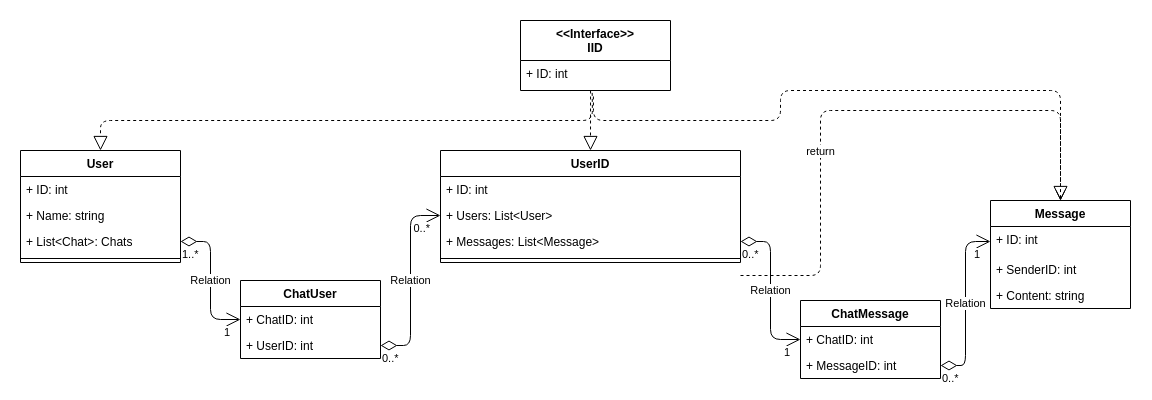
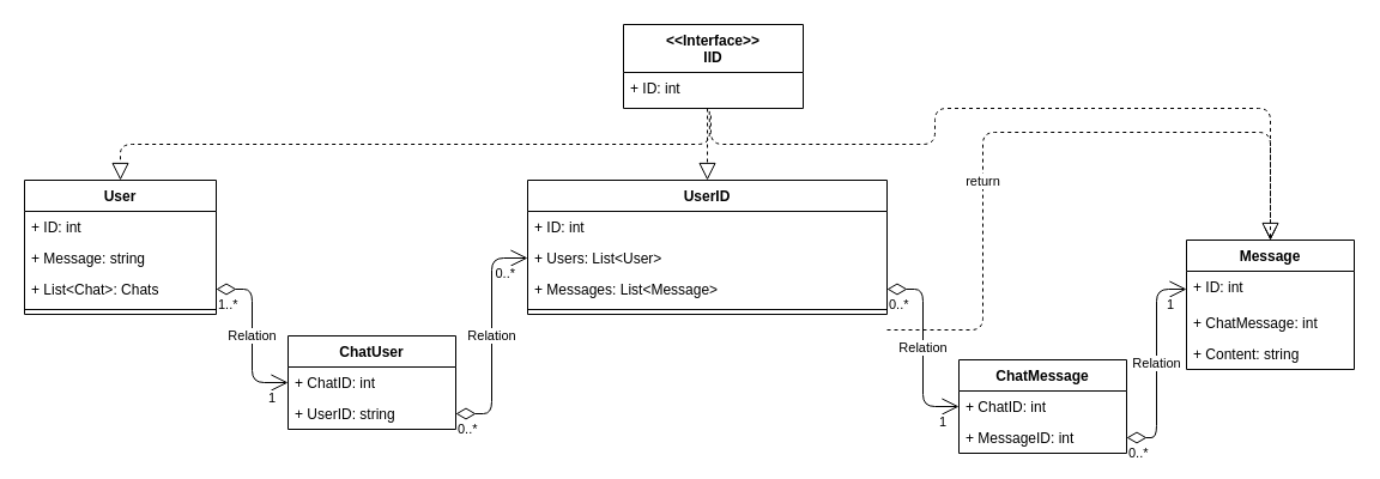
  <mxCell id="0" />
  <mxCell id="1" parent="0" />
  <mxCell id="2" value="User" style="swimlane;fontStyle=1;align=center;verticalAlign=top;childLayout=stackLayout;horizontal=1;startSize=26;horizontalStack=0;resizeParent=1;resizeParentMax=0;resizeLast=0;collapsible=1;marginBottom=0;" parent="1" vertex="1"><mxGeometry x="20" y="150" width="160" height="112" as="geometry" /></mxCell>
  <mxCell id="3" value="+ ID: int" style="text;strokeColor=none;fillColor=none;align=left;verticalAlign=top;spacingLeft=4;spacingRight=4;overflow=hidden;rotatable=0;points=[[0,0.5],[1,0.5]];portConstraint=eastwest;" parent="2" vertex="1"><mxGeometry y="26" width="160" height="26" as="geometry" /></mxCell>
- <mxCell id="4" value="+ Name: string" style="text;strokeColor=none;fillColor=none;align=left;verticalAlign=top;spacingLeft=4;spacingRight=4;overflow=hidden;rotatable=0;points=[[0,0.5],[1,0.5]];portConstraint=eastwest;" parent="2" vertex="1"><mxGeometry y="52" width="160" height="26" as="geometry" /></mxCell>
+ <mxCell id="4" value="+ Message: string" style="text;strokeColor=none;fillColor=none;align=left;verticalAlign=top;spacingLeft=4;spacingRight=4;overflow=hidden;rotatable=0;points=[[0,0.5],[1,0.5]];portConstraint=eastwest;" parent="2" vertex="1"><mxGeometry y="52" width="160" height="26" as="geometry" /></mxCell>
  <mxCell id="5" value="+ List&lt;Chat&gt;: Chats" style="text;strokeColor=none;fillColor=none;align=left;verticalAlign=top;spacingLeft=4;spacingRight=4;overflow=hidden;rotatable=0;points=[[0,0.5],[1,0.5]];portConstraint=eastwest;" parent="2" vertex="1"><mxGeometry y="78" width="160" height="26" as="geometry" /></mxCell>
  <mxCell id="6" value="" style="line;strokeWidth=1;fillColor=none;align=left;verticalAlign=middle;spacingTop=-1;spacingLeft=3;spacingRight=3;rotatable=0;labelPosition=right;points=[];portConstraint=eastwest;" parent="2" vertex="1"><mxGeometry y="104" width="160" height="8" as="geometry" /></mxCell>
  <mxCell id="7" value="UserID" style="swimlane;fontStyle=1;align=center;verticalAlign=top;childLayout=stackLayout;horizontal=1;startSize=26;horizontalStack=0;resizeParent=1;resizeParentMax=0;resizeLast=0;collapsible=1;marginBottom=0;" parent="1" vertex="1"><mxGeometry x="440" y="150" width="300" height="112" as="geometry" /></mxCell>
  <mxCell id="8" value="+ ID: int" style="text;strokeColor=none;fillColor=none;align=left;verticalAlign=top;spacingLeft=4;spacingRight=4;overflow=hidden;rotatable=0;points=[[0,0.5],[1,0.5]];portConstraint=eastwest;" parent="7" vertex="1"><mxGeometry y="26" width="300" height="26" as="geometry" /></mxCell>
  <mxCell id="9" value="+ Users: List&lt;User&gt;" style="text;strokeColor=none;fillColor=none;align=left;verticalAlign=top;spacingLeft=4;spacingRight=4;overflow=hidden;rotatable=0;points=[[0,0.5],[1,0.5]];portConstraint=eastwest;" parent="7" vertex="1"><mxGeometry y="52" width="300" height="26" as="geometry" /></mxCell>
  <mxCell id="10" value="+ Messages: List&lt;Message&gt;" style="text;strokeColor=none;fillColor=none;align=left;verticalAlign=top;spacingLeft=4;spacingRight=4;overflow=hidden;rotatable=0;points=[[0,0.5],[1,0.5]];portConstraint=eastwest;" parent="7" vertex="1"><mxGeometry y="78" width="300" height="26" as="geometry" /></mxCell>
  <mxCell id="11" value="" style="line;strokeWidth=1;fillColor=none;align=left;verticalAlign=middle;spacingTop=-1;spacingLeft=3;spacingRight=3;rotatable=0;labelPosition=right;points=[];portConstraint=eastwest;" parent="7" vertex="1"><mxGeometry y="104" width="300" height="8" as="geometry" /></mxCell>
  <mxCell id="12" value="ChatUser" style="swimlane;fontStyle=1;childLayout=stackLayout;horizontal=1;startSize=26;fillColor=none;horizontalStack=0;resizeParent=1;resizeParentMax=0;resizeLast=0;collapsible=1;marginBottom=0;" parent="1" vertex="1"><mxGeometry x="240" y="280" width="140" height="78" as="geometry" /></mxCell>
  <mxCell id="13" value="+ ChatID: int" style="text;strokeColor=none;fillColor=none;align=left;verticalAlign=top;spacingLeft=4;spacingRight=4;overflow=hidden;rotatable=0;points=[[0,0.5],[1,0.5]];portConstraint=eastwest;" parent="12" vertex="1"><mxGeometry y="26" width="140" height="26" as="geometry" /></mxCell>
- <mxCell id="14" value="+ UserID: int" style="text;strokeColor=none;fillColor=none;align=left;verticalAlign=top;spacingLeft=4;spacingRight=4;overflow=hidden;rotatable=0;points=[[0,0.5],[1,0.5]];portConstraint=eastwest;" parent="12" vertex="1"><mxGeometry y="52" width="140" height="26" as="geometry" /></mxCell>
+ <mxCell id="14" value="+ UserID: string" style="text;strokeColor=none;fillColor=none;align=left;verticalAlign=top;spacingLeft=4;spacingRight=4;overflow=hidden;rotatable=0;points=[[0,0.5],[1,0.5]];portConstraint=eastwest;" parent="12" vertex="1"><mxGeometry y="52" width="140" height="26" as="geometry" /></mxCell>
  <mxCell id="15" value="&lt;&lt;Interface&gt;&gt;&#10;IID" style="swimlane;fontStyle=1;childLayout=stackLayout;horizontal=1;startSize=40;fillColor=none;horizontalStack=0;resizeParent=1;resizeParentMax=0;resizeLast=0;collapsible=1;marginBottom=0;" parent="1" vertex="1"><mxGeometry x="520" y="20" width="150" height="70" as="geometry" /></mxCell>
  <mxCell id="16" value="+ ID: int" style="text;strokeColor=none;fillColor=none;align=left;verticalAlign=top;spacingLeft=4;spacingRight=4;overflow=hidden;rotatable=0;points=[[0,0.5],[1,0.5]];portConstraint=eastwest;" parent="15" vertex="1"><mxGeometry y="40" width="150" height="30" as="geometry" /></mxCell>
  <mxCell id="17" value="Message" style="swimlane;fontStyle=1;childLayout=stackLayout;horizontal=1;startSize=26;fillColor=none;horizontalStack=0;resizeParent=1;resizeParentMax=0;resizeLast=0;collapsible=1;marginBottom=0;" parent="1" vertex="1"><mxGeometry x="990" y="200" width="140" height="108" as="geometry" /></mxCell>
  <mxCell id="18" value="+ ID: int" style="text;strokeColor=none;fillColor=none;align=left;verticalAlign=top;spacingLeft=4;spacingRight=4;overflow=hidden;rotatable=0;points=[[0,0.5],[1,0.5]];portConstraint=eastwest;" parent="17" vertex="1"><mxGeometry y="26" width="140" height="30" as="geometry" /></mxCell>
- <mxCell id="19" value="+ SenderID: int" style="text;strokeColor=none;fillColor=none;align=left;verticalAlign=top;spacingLeft=4;spacingRight=4;overflow=hidden;rotatable=0;points=[[0,0.5],[1,0.5]];portConstraint=eastwest;" parent="17" vertex="1"><mxGeometry y="56" width="140" height="26" as="geometry" /></mxCell>
+ <mxCell id="19" value="+ ChatMessage: int" style="text;strokeColor=none;fillColor=none;align=left;verticalAlign=top;spacingLeft=4;spacingRight=4;overflow=hidden;rotatable=0;points=[[0,0.5],[1,0.5]];portConstraint=eastwest;" parent="17" vertex="1"><mxGeometry y="56" width="140" height="26" as="geometry" /></mxCell>
  <mxCell id="20" value="+ Content: string" style="text;strokeColor=none;fillColor=none;align=left;verticalAlign=top;spacingLeft=4;spacingRight=4;overflow=hidden;rotatable=0;points=[[0,0.5],[1,0.5]];portConstraint=eastwest;" parent="17" vertex="1"><mxGeometry y="82" width="140" height="26" as="geometry" /></mxCell>
  <mxCell id="21" value="ChatMessage" style="swimlane;fontStyle=1;childLayout=stackLayout;horizontal=1;startSize=26;fillColor=none;horizontalStack=0;resizeParent=1;resizeParentMax=0;resizeLast=0;collapsible=1;marginBottom=0;" parent="1" vertex="1"><mxGeometry x="800" y="300" width="140" height="78" as="geometry" /></mxCell>
  <mxCell id="22" value="+ ChatID: int" style="text;strokeColor=none;fillColor=none;align=left;verticalAlign=top;spacingLeft=4;spacingRight=4;overflow=hidden;rotatable=0;points=[[0,0.5],[1,0.5]];portConstraint=eastwest;" parent="21" vertex="1"><mxGeometry y="26" width="140" height="26" as="geometry" /></mxCell>
  <mxCell id="23" value="+ MessageID: int" style="text;strokeColor=none;fillColor=none;align=left;verticalAlign=top;spacingLeft=4;spacingRight=4;overflow=hidden;rotatable=0;points=[[0,0.5],[1,0.5]];portConstraint=eastwest;" parent="21" vertex="1"><mxGeometry y="52" width="140" height="26" as="geometry" /></mxCell>
  <mxCell id="24" value="return" style="html=1;verticalAlign=bottom;endArrow=open;dashed=1;endSize=8;exitX=1;exitY=0.5;exitDx=0;exitDy=0;entryX=0.5;entryY=0;entryDx=0;entryDy=0;" parent="1" target="17" edge="1"><mxGeometry x="-0.322" relative="1" as="geometry"><mxPoint x="740" y="275" as="sourcePoint" /><mxPoint x="610" y="410" as="targetPoint" /><Array as="points"><mxPoint x="820" y="275" /><mxPoint x="820" y="110" /><mxPoint x="1060" y="110" /></Array><mxPoint as="offset" /></mxGeometry></mxCell>
  <mxCell id="25" value="" style="endArrow=block;dashed=1;endFill=0;endSize=12;html=1;exitX=0.478;exitY=1.08;exitDx=0;exitDy=0;exitPerimeter=0;entryX=0.5;entryY=0;entryDx=0;entryDy=0;" parent="1" source="16" target="2" edge="1"><mxGeometry width="160" relative="1" as="geometry"><mxPoint x="570" y="410" as="sourcePoint" /><mxPoint x="730" y="410" as="targetPoint" /><Array as="points"><mxPoint x="592" y="120" /><mxPoint x="100" y="120" /></Array></mxGeometry></mxCell>
  <mxCell id="26" value="" style="endArrow=block;dashed=1;endFill=0;endSize=12;html=1;exitX=0.467;exitY=1;exitDx=0;exitDy=0;exitPerimeter=0;" parent="1" source="16" edge="1"><mxGeometry width="160" relative="1" as="geometry"><mxPoint x="601.7" y="102.4" as="sourcePoint" /><mxPoint x="590" y="150" as="targetPoint" /><Array as="points" /></mxGeometry></mxCell>
  <mxCell id="27" value="" style="endArrow=block;dashed=1;endFill=0;endSize=12;html=1;entryX=0.5;entryY=0;entryDx=0;entryDy=0;exitX=0.486;exitY=1.198;exitDx=0;exitDy=0;exitPerimeter=0;" parent="1" source="16" target="17" edge="1"><mxGeometry width="160" relative="1" as="geometry"><mxPoint x="430" y="100" as="sourcePoint" /><mxPoint x="120" y="170" as="targetPoint" /><Array as="points"><mxPoint x="593" y="120" /><mxPoint x="780" y="120" /><mxPoint x="780" y="90" /><mxPoint x="1060" y="90" /></Array></mxGeometry></mxCell>
  <mxCell id="28" value="Relation" style="endArrow=open;html=1;endSize=12;startArrow=diamondThin;startSize=14;startFill=0;edgeStyle=orthogonalEdgeStyle;exitX=1;exitY=0.5;exitDx=0;exitDy=0;entryX=0;entryY=0.5;entryDx=0;entryDy=0;" parent="1" source="5" target="13" edge="1"><mxGeometry relative="1" as="geometry"><mxPoint x="570" y="410" as="sourcePoint" /><mxPoint x="730" y="410" as="targetPoint" /></mxGeometry></mxCell>
  <mxCell id="29" value="1..*" style="edgeLabel;resizable=0;html=1;align=left;verticalAlign=top;" parent="28" connectable="0" vertex="1"><mxGeometry x="-1" relative="1" as="geometry" /></mxCell>
  <mxCell id="30" value="1" style="edgeLabel;resizable=0;html=1;align=right;verticalAlign=top;" parent="28" connectable="0" vertex="1"><mxGeometry x="1" relative="1" as="geometry"><mxPoint x="-9.53" as="offset" /></mxGeometry></mxCell>
  <mxCell id="31" value="Relation" style="endArrow=open;html=1;endSize=12;startArrow=diamondThin;startSize=14;startFill=0;edgeStyle=orthogonalEdgeStyle;exitX=1;exitY=0.5;exitDx=0;exitDy=0;entryX=0;entryY=0.5;entryDx=0;entryDy=0;" parent="1" source="14" target="9" edge="1"><mxGeometry relative="1" as="geometry"><mxPoint x="190" y="225" as="sourcePoint" /><mxPoint x="390" y="230" as="targetPoint" /><Array as="points"><mxPoint x="410" y="345" /><mxPoint x="410" y="215" /></Array></mxGeometry></mxCell>
  <mxCell id="32" value="0..*" style="edgeLabel;resizable=0;html=1;align=left;verticalAlign=top;" parent="31" connectable="0" vertex="1"><mxGeometry x="-1" relative="1" as="geometry" /></mxCell>
  <mxCell id="33" value="0..*" style="edgeLabel;resizable=0;html=1;align=right;verticalAlign=top;" parent="31" connectable="0" vertex="1"><mxGeometry x="1" relative="1" as="geometry"><mxPoint x="-9.53" as="offset" /></mxGeometry></mxCell>
  <mxCell id="34" value="Relation" style="endArrow=open;html=1;endSize=12;startArrow=diamondThin;startSize=14;startFill=0;edgeStyle=orthogonalEdgeStyle;exitX=1;exitY=0.5;exitDx=0;exitDy=0;entryX=0;entryY=0.5;entryDx=0;entryDy=0;" parent="1" source="10" target="22" edge="1"><mxGeometry relative="1" as="geometry"><mxPoint x="520" y="370" as="sourcePoint" /><mxPoint x="590" y="584" as="targetPoint" /></mxGeometry></mxCell>
  <mxCell id="35" value="0..*" style="edgeLabel;resizable=0;html=1;align=left;verticalAlign=top;" parent="34" connectable="0" vertex="1"><mxGeometry x="-1" relative="1" as="geometry" /></mxCell>
  <mxCell id="36" value="1" style="edgeLabel;resizable=0;html=1;align=right;verticalAlign=top;" parent="34" connectable="0" vertex="1"><mxGeometry x="1" relative="1" as="geometry"><mxPoint x="-9.53" as="offset" /></mxGeometry></mxCell>
  <mxCell id="37" value="Relation" style="endArrow=open;html=1;endSize=12;startArrow=diamondThin;startSize=14;startFill=0;edgeStyle=orthogonalEdgeStyle;exitX=1;exitY=0.5;exitDx=0;exitDy=0;entryX=0;entryY=0.5;entryDx=0;entryDy=0;" parent="1" source="23" target="18" edge="1"><mxGeometry relative="1" as="geometry"><mxPoint x="530" y="380" as="sourcePoint" /><mxPoint x="600" y="594" as="targetPoint" /></mxGeometry></mxCell>
  <mxCell id="38" value="0..*" style="edgeLabel;resizable=0;html=1;align=left;verticalAlign=top;" parent="37" connectable="0" vertex="1"><mxGeometry x="-1" relative="1" as="geometry" /></mxCell>
  <mxCell id="39" value="1" style="edgeLabel;resizable=0;html=1;align=right;verticalAlign=top;" parent="37" connectable="0" vertex="1"><mxGeometry x="1" relative="1" as="geometry"><mxPoint x="-9.53" as="offset" /></mxGeometry></mxCell>
